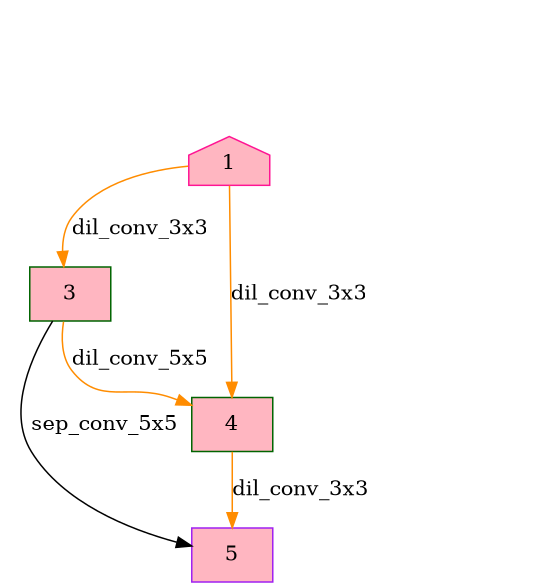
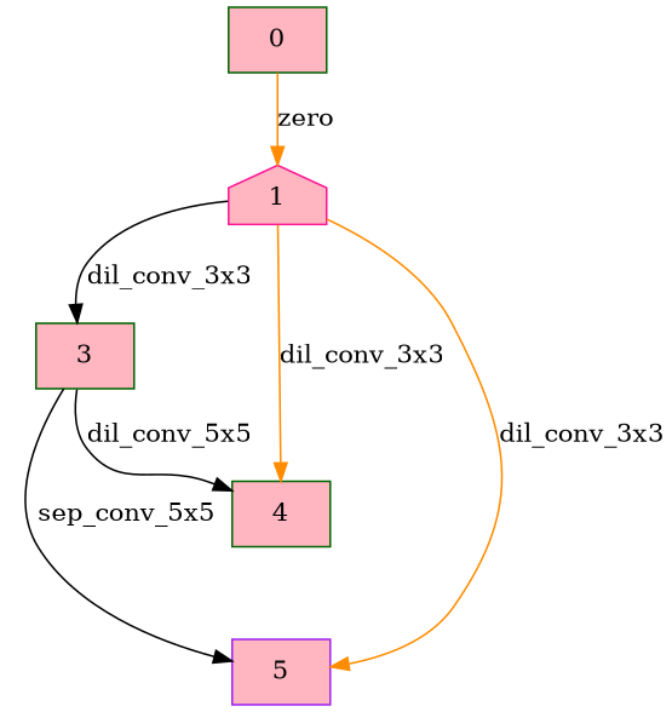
  digraph {
    node [color=darkgreen fillcolor=lightpink shape=box style=filled]
    edge [color=black]
    1 [color=deeppink shape=house]
+   0
    3
    4
    5 [color=purple]
-   1 -> 3 [color=darkorange label=dil_conv_3x3]
+   1 -> 3 [label=dil_conv_3x3]
    1 -> 4 [color=darkorange label=dil_conv_3x3]
-   4 -> 5 [color=darkorange label=dil_conv_3x3]
-   3 -> 4 [color=darkorange label=dil_conv_5x5]
+   1 -> 5 [color=darkorange label=dil_conv_3x3]
+   0 -> 1 [color=darkorange label=zero]
+   3 -> 4 [label=dil_conv_5x5]
    3 -> 5 [label=sep_conv_5x5]
  }
